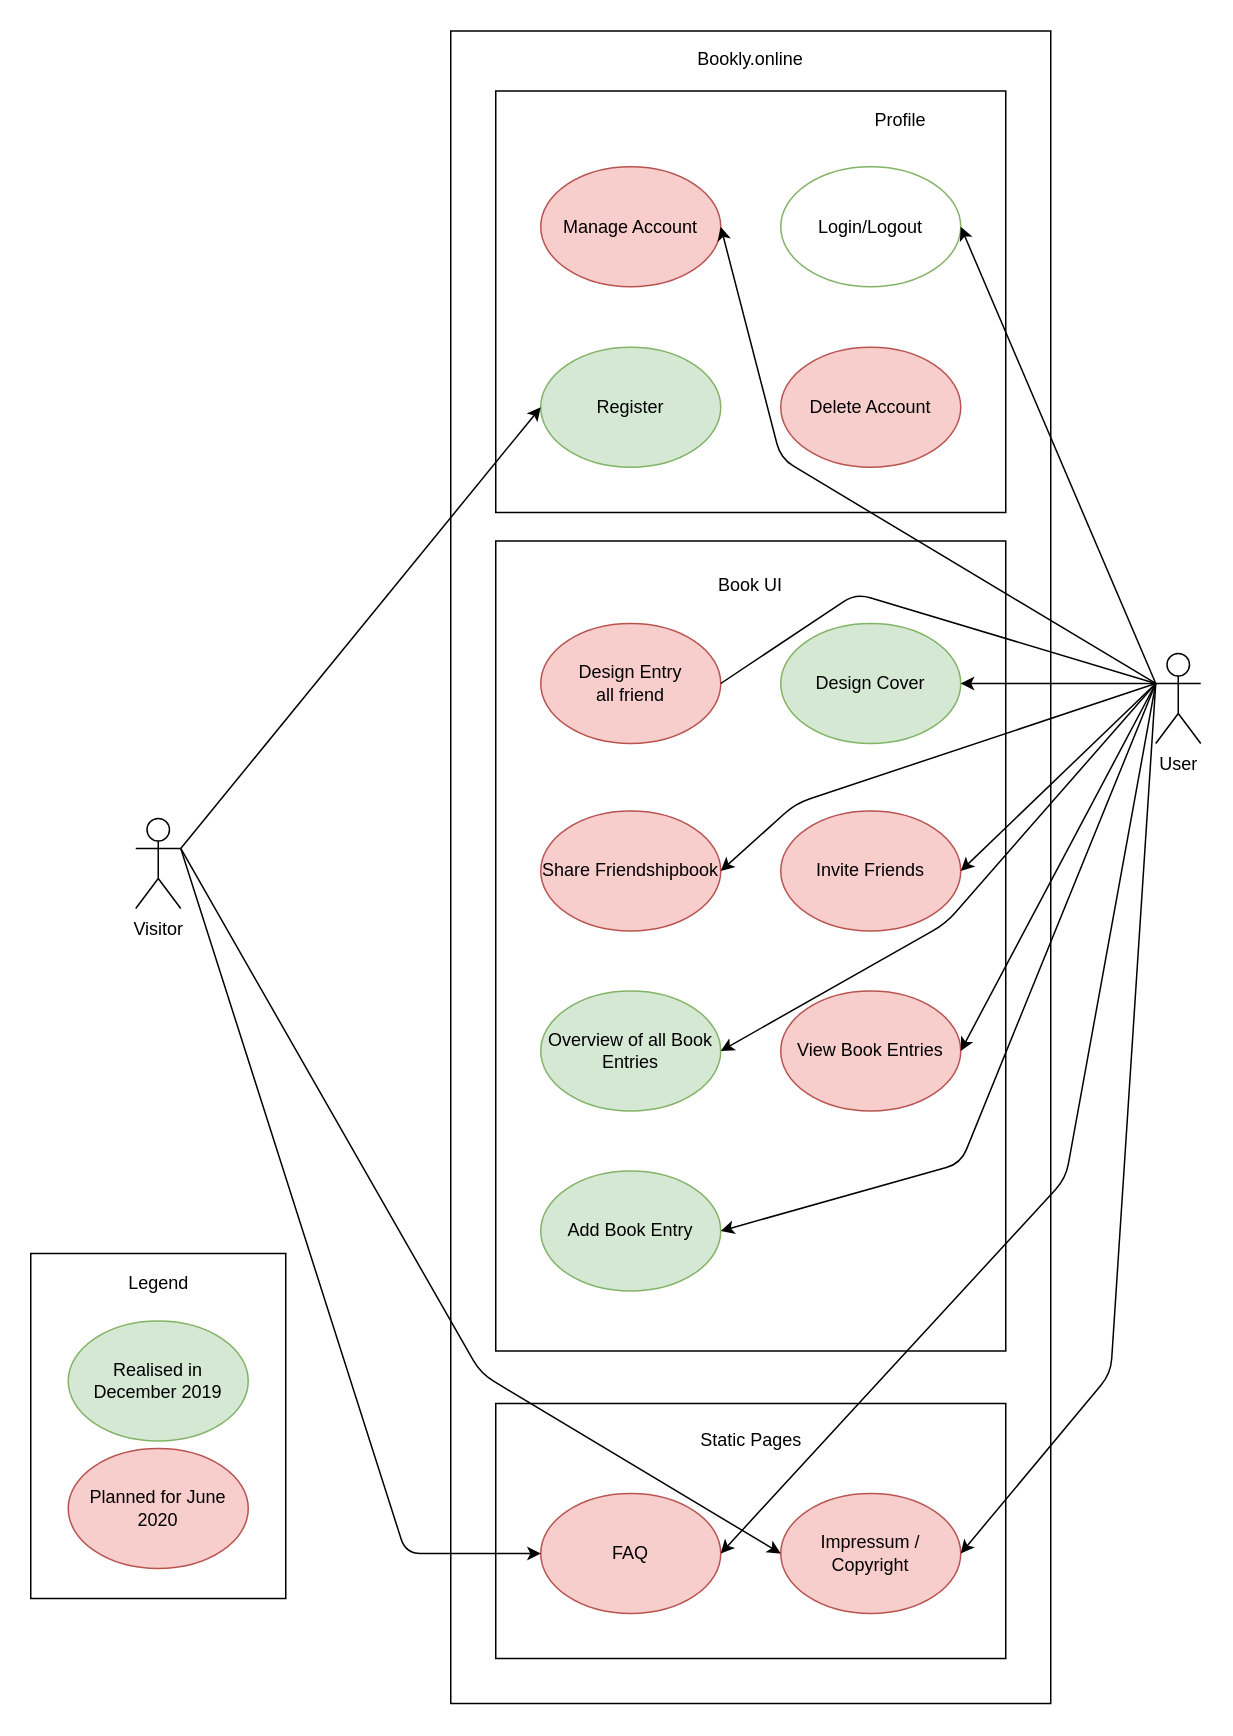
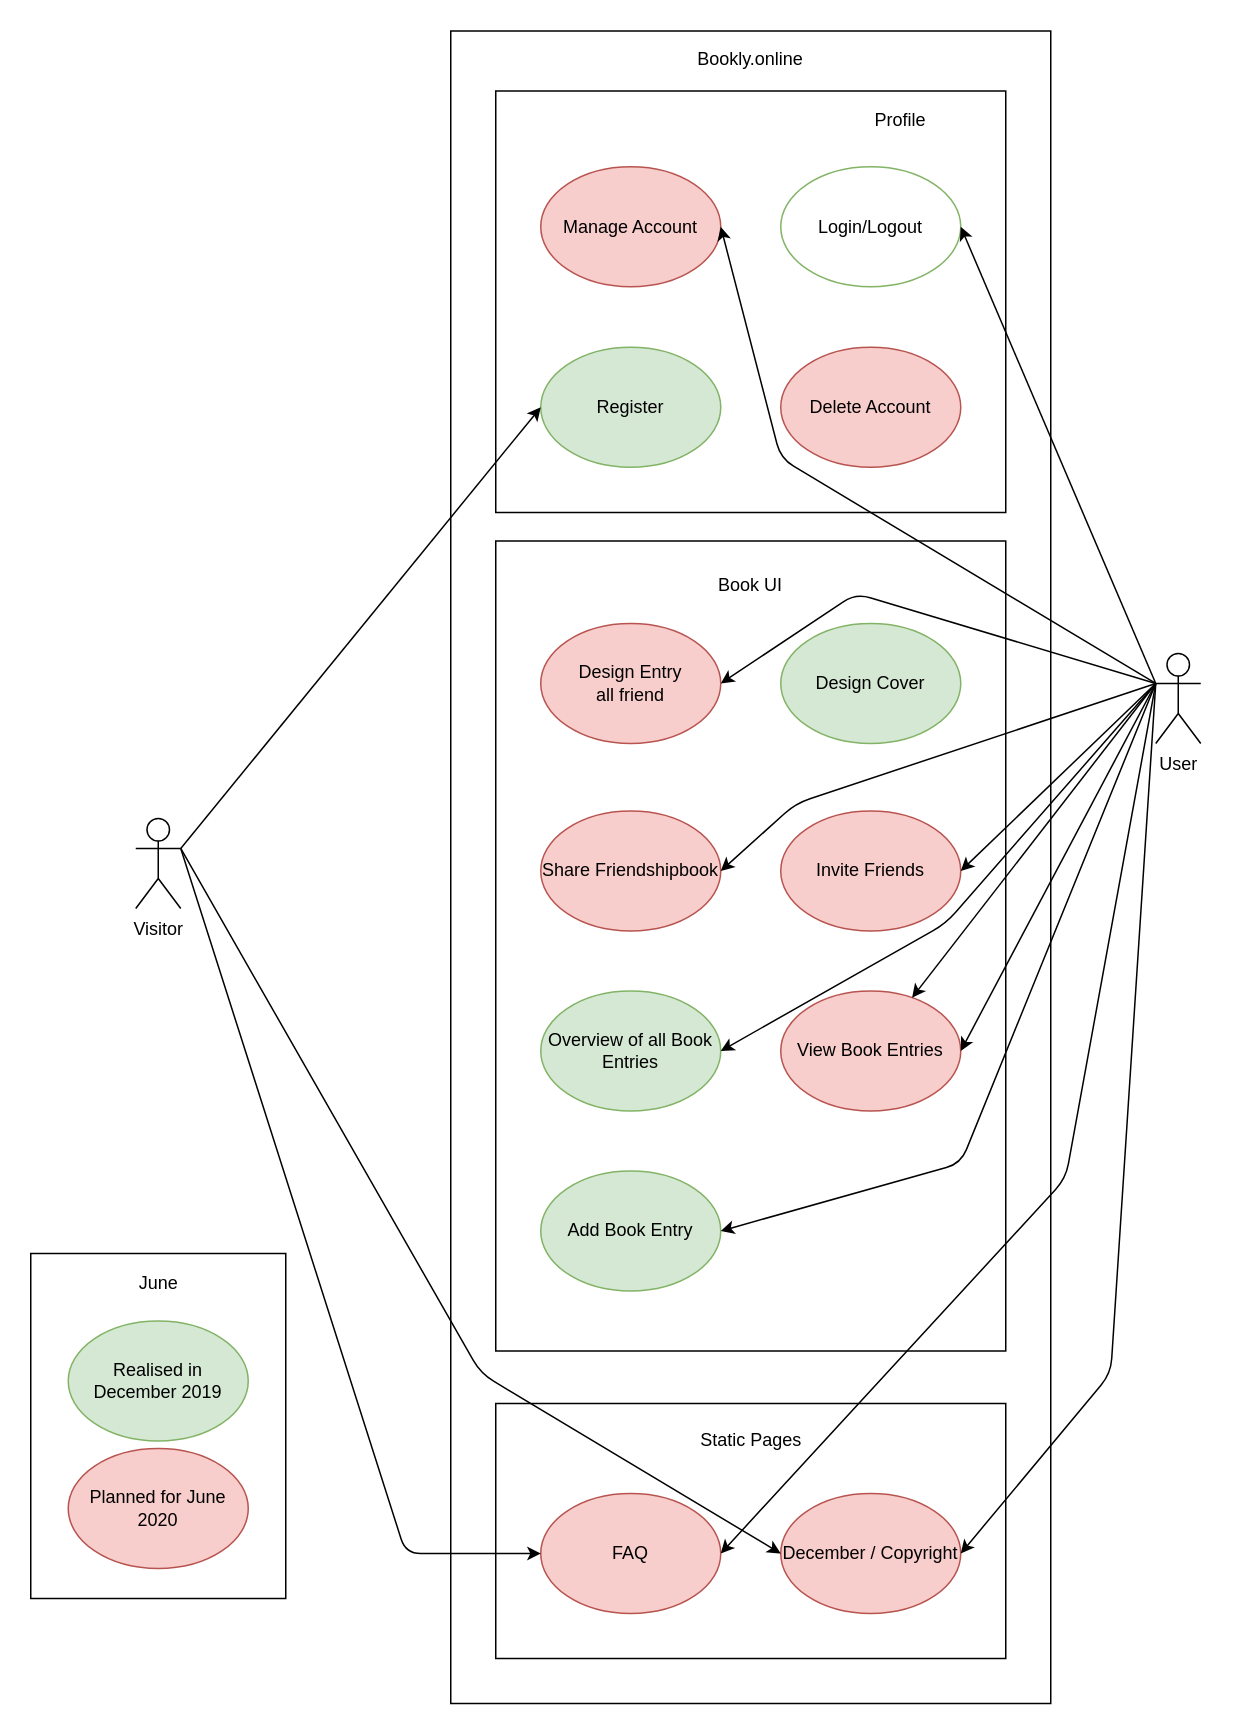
  <mxCell id="0" />
  <mxCell id="1" parent="0" />
  <mxCell id="2" value="User" style="shape=umlActor;verticalLabelPosition=bottom;labelBackgroundColor=#ffffff;verticalAlign=top;html=1;outlineConnect=0;" parent="1" vertex="1"><mxGeometry x="770" y="435" width="30" height="60" as="geometry" /></mxCell>
  <mxCell id="3" value="Visitor" style="shape=umlActor;verticalLabelPosition=bottom;labelBackgroundColor=#ffffff;verticalAlign=top;html=1;outlineConnect=0;" parent="1" vertex="1"><mxGeometry x="90" y="545" width="30" height="60" as="geometry" /></mxCell>
  <mxCell id="4" value="" style="rounded=0;whiteSpace=wrap;html=1;" parent="1" vertex="1"><mxGeometry x="300" y="20" width="400" height="1115" as="geometry" /></mxCell>
  <mxCell id="5" value="Bookly.online" style="text;html=1;strokeColor=none;fillColor=none;align=center;verticalAlign=middle;whiteSpace=wrap;rounded=0;" parent="1" vertex="1"><mxGeometry x="450" y="29" width="100" height="20" as="geometry" /></mxCell>
  <mxCell id="6" value="" style="rounded=0;whiteSpace=wrap;html=1;" parent="1" vertex="1"><mxGeometry x="330" y="60" width="340" height="281" as="geometry" /></mxCell>
  <mxCell id="7" value="Manage Account" style="ellipse;whiteSpace=wrap;html=1;fillColor=#f8cecc;strokeColor=#b85450;" parent="1" vertex="1"><mxGeometry x="360" y="110.5" width="120" height="80" as="geometry" /></mxCell>
  <mxCell id="8" value="Profile" style="text;html=1;strokeColor=none;fillColor=none;align=center;verticalAlign=middle;whiteSpace=wrap;rounded=0;" parent="1" vertex="1"><mxGeometry x="560" y="70" width="80" height="20" as="geometry" /></mxCell>
  <mxCell id="9" value="Login/Logout" style="ellipse;whiteSpace=wrap;html=1;fillColor=#ffffff;strokeColor=#82b366;" parent="1" vertex="1"><mxGeometry x="520" y="110.5" width="120" height="80" as="geometry" /></mxCell>
  <mxCell id="10" value="Register" style="ellipse;whiteSpace=wrap;html=1;fillColor=#d5e8d4;strokeColor=#82b366;" parent="1" vertex="1"><mxGeometry x="360" y="230.833" width="120" height="80" as="geometry" /></mxCell>
  <mxCell id="11" value="Delete Account" style="ellipse;whiteSpace=wrap;html=1;fillColor=#f8cecc;strokeColor=#b85450;" parent="1" vertex="1"><mxGeometry x="520" y="230.833" width="120" height="80" as="geometry" /></mxCell>
  <mxCell id="12" value="" style="rounded=0;whiteSpace=wrap;html=1;" parent="1" vertex="1"><mxGeometry x="330" y="360" width="340" height="540" as="geometry" /></mxCell>
  <mxCell id="13" value="Design Entry&lt;br&gt;all friend" style="ellipse;whiteSpace=wrap;html=1;fillColor=#f8cecc;strokeColor=#b85450;" parent="1" vertex="1"><mxGeometry x="360" y="415" width="120" height="80" as="geometry" /></mxCell>
  <mxCell id="14" value="Design Cover" style="ellipse;whiteSpace=wrap;html=1;fillColor=#d5e8d4;strokeColor=#82b366;" parent="1" vertex="1"><mxGeometry x="520" y="415" width="120" height="80" as="geometry" /></mxCell>
  <mxCell id="15" value="Book UI" style="text;html=1;strokeColor=none;fillColor=none;align=center;verticalAlign=middle;whiteSpace=wrap;rounded=0;" parent="1" vertex="1"><mxGeometry x="440" y="380" width="120" height="20" as="geometry" /></mxCell>
  <mxCell id="16" value="Share Friendshipbook" style="ellipse;whiteSpace=wrap;html=1;fillColor=#f8cecc;strokeColor=#b85450;" parent="1" vertex="1"><mxGeometry x="360" y="540" width="120" height="80" as="geometry" /></mxCell>
  <mxCell id="17" value="Invite Friends" style="ellipse;whiteSpace=wrap;html=1;fillColor=#f8cecc;strokeColor=#b85450;" parent="1" vertex="1"><mxGeometry x="520" y="540" width="120" height="80" as="geometry" /></mxCell>
  <mxCell id="18" value="View Book Entries" style="ellipse;whiteSpace=wrap;html=1;fillColor=#f8cecc;strokeColor=#b85450;" parent="1" vertex="1"><mxGeometry x="520" y="660" width="120" height="80" as="geometry" /></mxCell>
  <mxCell id="19" value="" style="rounded=0;whiteSpace=wrap;html=1;" parent="1" vertex="1"><mxGeometry x="20" y="835" width="170" height="230" as="geometry" /></mxCell>
  <mxCell id="20" value="Realised in December 2019" style="ellipse;whiteSpace=wrap;html=1;fillColor=#d5e8d4;strokeColor=#82b366;" parent="1" vertex="1"><mxGeometry x="45" y="880" width="120" height="80" as="geometry" /></mxCell>
- <mxCell id="21" value="Legend" style="text;html=1;strokeColor=none;fillColor=none;align=center;verticalAlign=middle;whiteSpace=wrap;rounded=0;" parent="1" vertex="1"><mxGeometry x="67.5" y="845" width="75" height="20" as="geometry" /></mxCell>
+ <mxCell id="21" value="June" style="text;html=1;strokeColor=none;fillColor=none;align=center;verticalAlign=middle;whiteSpace=wrap;rounded=0;" parent="1" vertex="1"><mxGeometry x="67.5" y="845" width="75" height="20" as="geometry" /></mxCell>
  <mxCell id="22" value="Planned for June 2020" style="ellipse;whiteSpace=wrap;html=1;fillColor=#f8cecc;strokeColor=#b85450;" parent="1" vertex="1"><mxGeometry x="45" y="965" width="120" height="80" as="geometry" /></mxCell>
  <mxCell id="23" value="Overview of all Book Entries" style="ellipse;whiteSpace=wrap;html=1;fillColor=#d5e8d4;strokeColor=#82b366;" parent="1" vertex="1"><mxGeometry x="360" y="660" width="120" height="80" as="geometry" /></mxCell>
  <mxCell id="24" value="Add Book Entry" style="ellipse;whiteSpace=wrap;html=1;fillColor=#d5e8d4;strokeColor=#82b366;" parent="1" vertex="1"><mxGeometry x="360" y="780" width="120" height="80" as="geometry" /></mxCell>
  <mxCell id="25" value="" style="rounded=0;whiteSpace=wrap;html=1;" parent="1" vertex="1"><mxGeometry x="330" y="935" width="340" height="170" as="geometry" /></mxCell>
  <mxCell id="26" value="Static Pages" style="text;html=1;strokeColor=none;fillColor=none;align=center;verticalAlign=middle;whiteSpace=wrap;rounded=0;" parent="1" vertex="1"><mxGeometry x="457.5" y="950" width="85" height="20" as="geometry" /></mxCell>
  <mxCell id="27" value="FAQ" style="ellipse;whiteSpace=wrap;html=1;fillColor=#f8cecc;strokeColor=#b85450;" parent="1" vertex="1"><mxGeometry x="360" y="995" width="120" height="80" as="geometry" /></mxCell>
- <mxCell id="28" value="Impressum / Copyright" style="ellipse;whiteSpace=wrap;html=1;fillColor=#f8cecc;strokeColor=#b85450;" parent="1" vertex="1"><mxGeometry x="520" y="995" width="120" height="80" as="geometry" /></mxCell>
+ <mxCell id="28" value="December / Copyright" style="ellipse;whiteSpace=wrap;html=1;fillColor=#f8cecc;strokeColor=#b85450;" parent="1" vertex="1"><mxGeometry x="520" y="995" width="120" height="80" as="geometry" /></mxCell>
  <mxCell id="29" value="" style="endArrow=classic;html=1;entryX=0;entryY=0.5;entryDx=0;entryDy=0;exitX=1;exitY=0.333;exitDx=0;exitDy=0;exitPerimeter=0;" edge="1" parent="1" source="3" target="10"><mxGeometry width="50" height="50" relative="1" as="geometry"><mxPoint x="130" y="605" as="sourcePoint" /><mxPoint x="250" y="595" as="targetPoint" /><Array as="points" /></mxGeometry></mxCell>
  <mxCell id="30" value="" style="endArrow=classic;html=1;entryX=0;entryY=0.5;entryDx=0;entryDy=0;exitX=1;exitY=0.333;exitDx=0;exitDy=0;exitPerimeter=0;" edge="1" parent="1" source="3" target="28"><mxGeometry width="50" height="50" relative="1" as="geometry"><mxPoint x="130" y="605" as="sourcePoint" /><mxPoint x="210" y="615" as="targetPoint" /><Array as="points"><mxPoint x="320" y="915" /></Array></mxGeometry></mxCell>
  <mxCell id="31" value="" style="endArrow=classic;html=1;entryX=0;entryY=0.5;entryDx=0;entryDy=0;exitX=1;exitY=0.333;exitDx=0;exitDy=0;exitPerimeter=0;" edge="1" parent="1" source="3" target="27"><mxGeometry width="50" height="50" relative="1" as="geometry"><mxPoint x="130" y="605" as="sourcePoint" /><mxPoint x="140" y="705" as="targetPoint" /><Array as="points"><mxPoint x="270" y="1035" /></Array></mxGeometry></mxCell>
  <mxCell id="32" value="" style="endArrow=classic;html=1;entryX=1;entryY=0.5;entryDx=0;entryDy=0;" edge="1" parent="1" target="9"><mxGeometry width="50" height="50" relative="1" as="geometry"><mxPoint x="770" y="455" as="sourcePoint" /><mxPoint x="770" y="315" as="targetPoint" /></mxGeometry></mxCell>
  <mxCell id="33" value="" style="endArrow=classic;html=1;entryX=1;entryY=0.5;entryDx=0;entryDy=0;exitX=0;exitY=0.333;exitDx=0;exitDy=0;exitPerimeter=0;" edge="1" parent="1" source="2" target="7"><mxGeometry width="50" height="50" relative="1" as="geometry"><mxPoint x="730" y="285" as="sourcePoint" /><mxPoint x="780" y="235" as="targetPoint" /><Array as="points"><mxPoint x="520" y="305" /></Array></mxGeometry></mxCell>
- <mxCell id="34" value="" style="endArrow=classic;html=1;exitX=0;exitY=0.333;exitDx=0;exitDy=0;exitPerimeter=0;entryX=1;entryY=0.5;entryDx=0;entryDy=0;" edge="1" parent="1" source="2" target="14"><mxGeometry width="50" height="50" relative="1" as="geometry"><mxPoint x="750" y="625" as="sourcePoint" /><mxPoint x="800" y="575" as="targetPoint" /></mxGeometry></mxCell>
- <mxCell id="35" value="" style="endArrow=none;html=1;exitX=0;exitY=0.333;exitDx=0;exitDy=0;exitPerimeter=0;entryX=1;entryY=0.5;entryDx=0;entryDy=0;" edge="1" parent="1" source="2" target="13"><mxGeometry width="50" height="50" relative="1" as="geometry"><mxPoint x="730" y="615" as="sourcePoint" /><mxPoint x="780" y="565" as="targetPoint" /><Array as="points"><mxPoint x="570" y="395" /></Array></mxGeometry></mxCell>
+ <mxCell id="34" value="" style="endArrow=classic;html=1;exitX=0;exitY=0.333;exitDx=0;exitDy=0;exitPerimeter=0;" edge="1" parent="1" source="2" target="18"><mxGeometry width="50" height="50" relative="1" as="geometry"><mxPoint x="750" y="625" as="sourcePoint" /><mxPoint x="800" y="575" as="targetPoint" /></mxGeometry></mxCell>
+ <mxCell id="35" value="" style="endArrow=classic;html=1;exitX=0;exitY=0.333;exitDx=0;exitDy=0;exitPerimeter=0;entryX=1;entryY=0.5;entryDx=0;entryDy=0;" edge="1" parent="1" source="2" target="13"><mxGeometry width="50" height="50" relative="1" as="geometry"><mxPoint x="730" y="615" as="sourcePoint" /><mxPoint x="780" y="565" as="targetPoint" /><Array as="points"><mxPoint x="570" y="395" /></Array></mxGeometry></mxCell>
  <mxCell id="36" value="" style="endArrow=classic;html=1;entryX=1;entryY=0.5;entryDx=0;entryDy=0;" edge="1" parent="1" target="17"><mxGeometry width="50" height="50" relative="1" as="geometry"><mxPoint x="770" y="455" as="sourcePoint" /><mxPoint x="820" y="585" as="targetPoint" /></mxGeometry></mxCell>
  <mxCell id="37" value="" style="endArrow=classic;html=1;entryX=1;entryY=0.5;entryDx=0;entryDy=0;" edge="1" parent="1" target="16"><mxGeometry width="50" height="50" relative="1" as="geometry"><mxPoint x="770" y="455" as="sourcePoint" /><mxPoint x="780" y="605" as="targetPoint" /><Array as="points"><mxPoint x="530" y="535" /></Array></mxGeometry></mxCell>
  <mxCell id="38" value="" style="endArrow=classic;html=1;entryX=1;entryY=0.5;entryDx=0;entryDy=0;" edge="1" parent="1" target="18"><mxGeometry width="50" height="50" relative="1" as="geometry"><mxPoint x="770" y="455" as="sourcePoint" /><mxPoint x="780" y="615" as="targetPoint" /></mxGeometry></mxCell>
  <mxCell id="39" value="" style="endArrow=classic;html=1;entryX=1;entryY=0.5;entryDx=0;entryDy=0;" edge="1" parent="1" target="23"><mxGeometry width="50" height="50" relative="1" as="geometry"><mxPoint x="770" y="455" as="sourcePoint" /><mxPoint x="790" y="685" as="targetPoint" /><Array as="points"><mxPoint x="630" y="615" /></Array></mxGeometry></mxCell>
  <mxCell id="40" value="" style="endArrow=classic;html=1;entryX=1;entryY=0.5;entryDx=0;entryDy=0;" edge="1" parent="1" target="24"><mxGeometry width="50" height="50" relative="1" as="geometry"><mxPoint x="770" y="455" as="sourcePoint" /><mxPoint x="790" y="685" as="targetPoint" /><Array as="points"><mxPoint x="640" y="775" /></Array></mxGeometry></mxCell>
  <mxCell id="41" value="" style="endArrow=classic;html=1;entryX=1;entryY=0.5;entryDx=0;entryDy=0;" edge="1" parent="1" target="28"><mxGeometry width="50" height="50" relative="1" as="geometry"><mxPoint x="770" y="455" as="sourcePoint" /><mxPoint x="780" y="865" as="targetPoint" /><Array as="points"><mxPoint x="740" y="915" /></Array></mxGeometry></mxCell>
  <mxCell id="42" value="" style="endArrow=classic;html=1;entryX=1;entryY=0.5;entryDx=0;entryDy=0;exitX=0;exitY=0.333;exitDx=0;exitDy=0;exitPerimeter=0;" edge="1" parent="1" source="2" target="27"><mxGeometry width="50" height="50" relative="1" as="geometry"><mxPoint x="760" y="865" as="sourcePoint" /><mxPoint x="810" y="815" as="targetPoint" /><Array as="points"><mxPoint x="710" y="785" /></Array></mxGeometry></mxCell>
